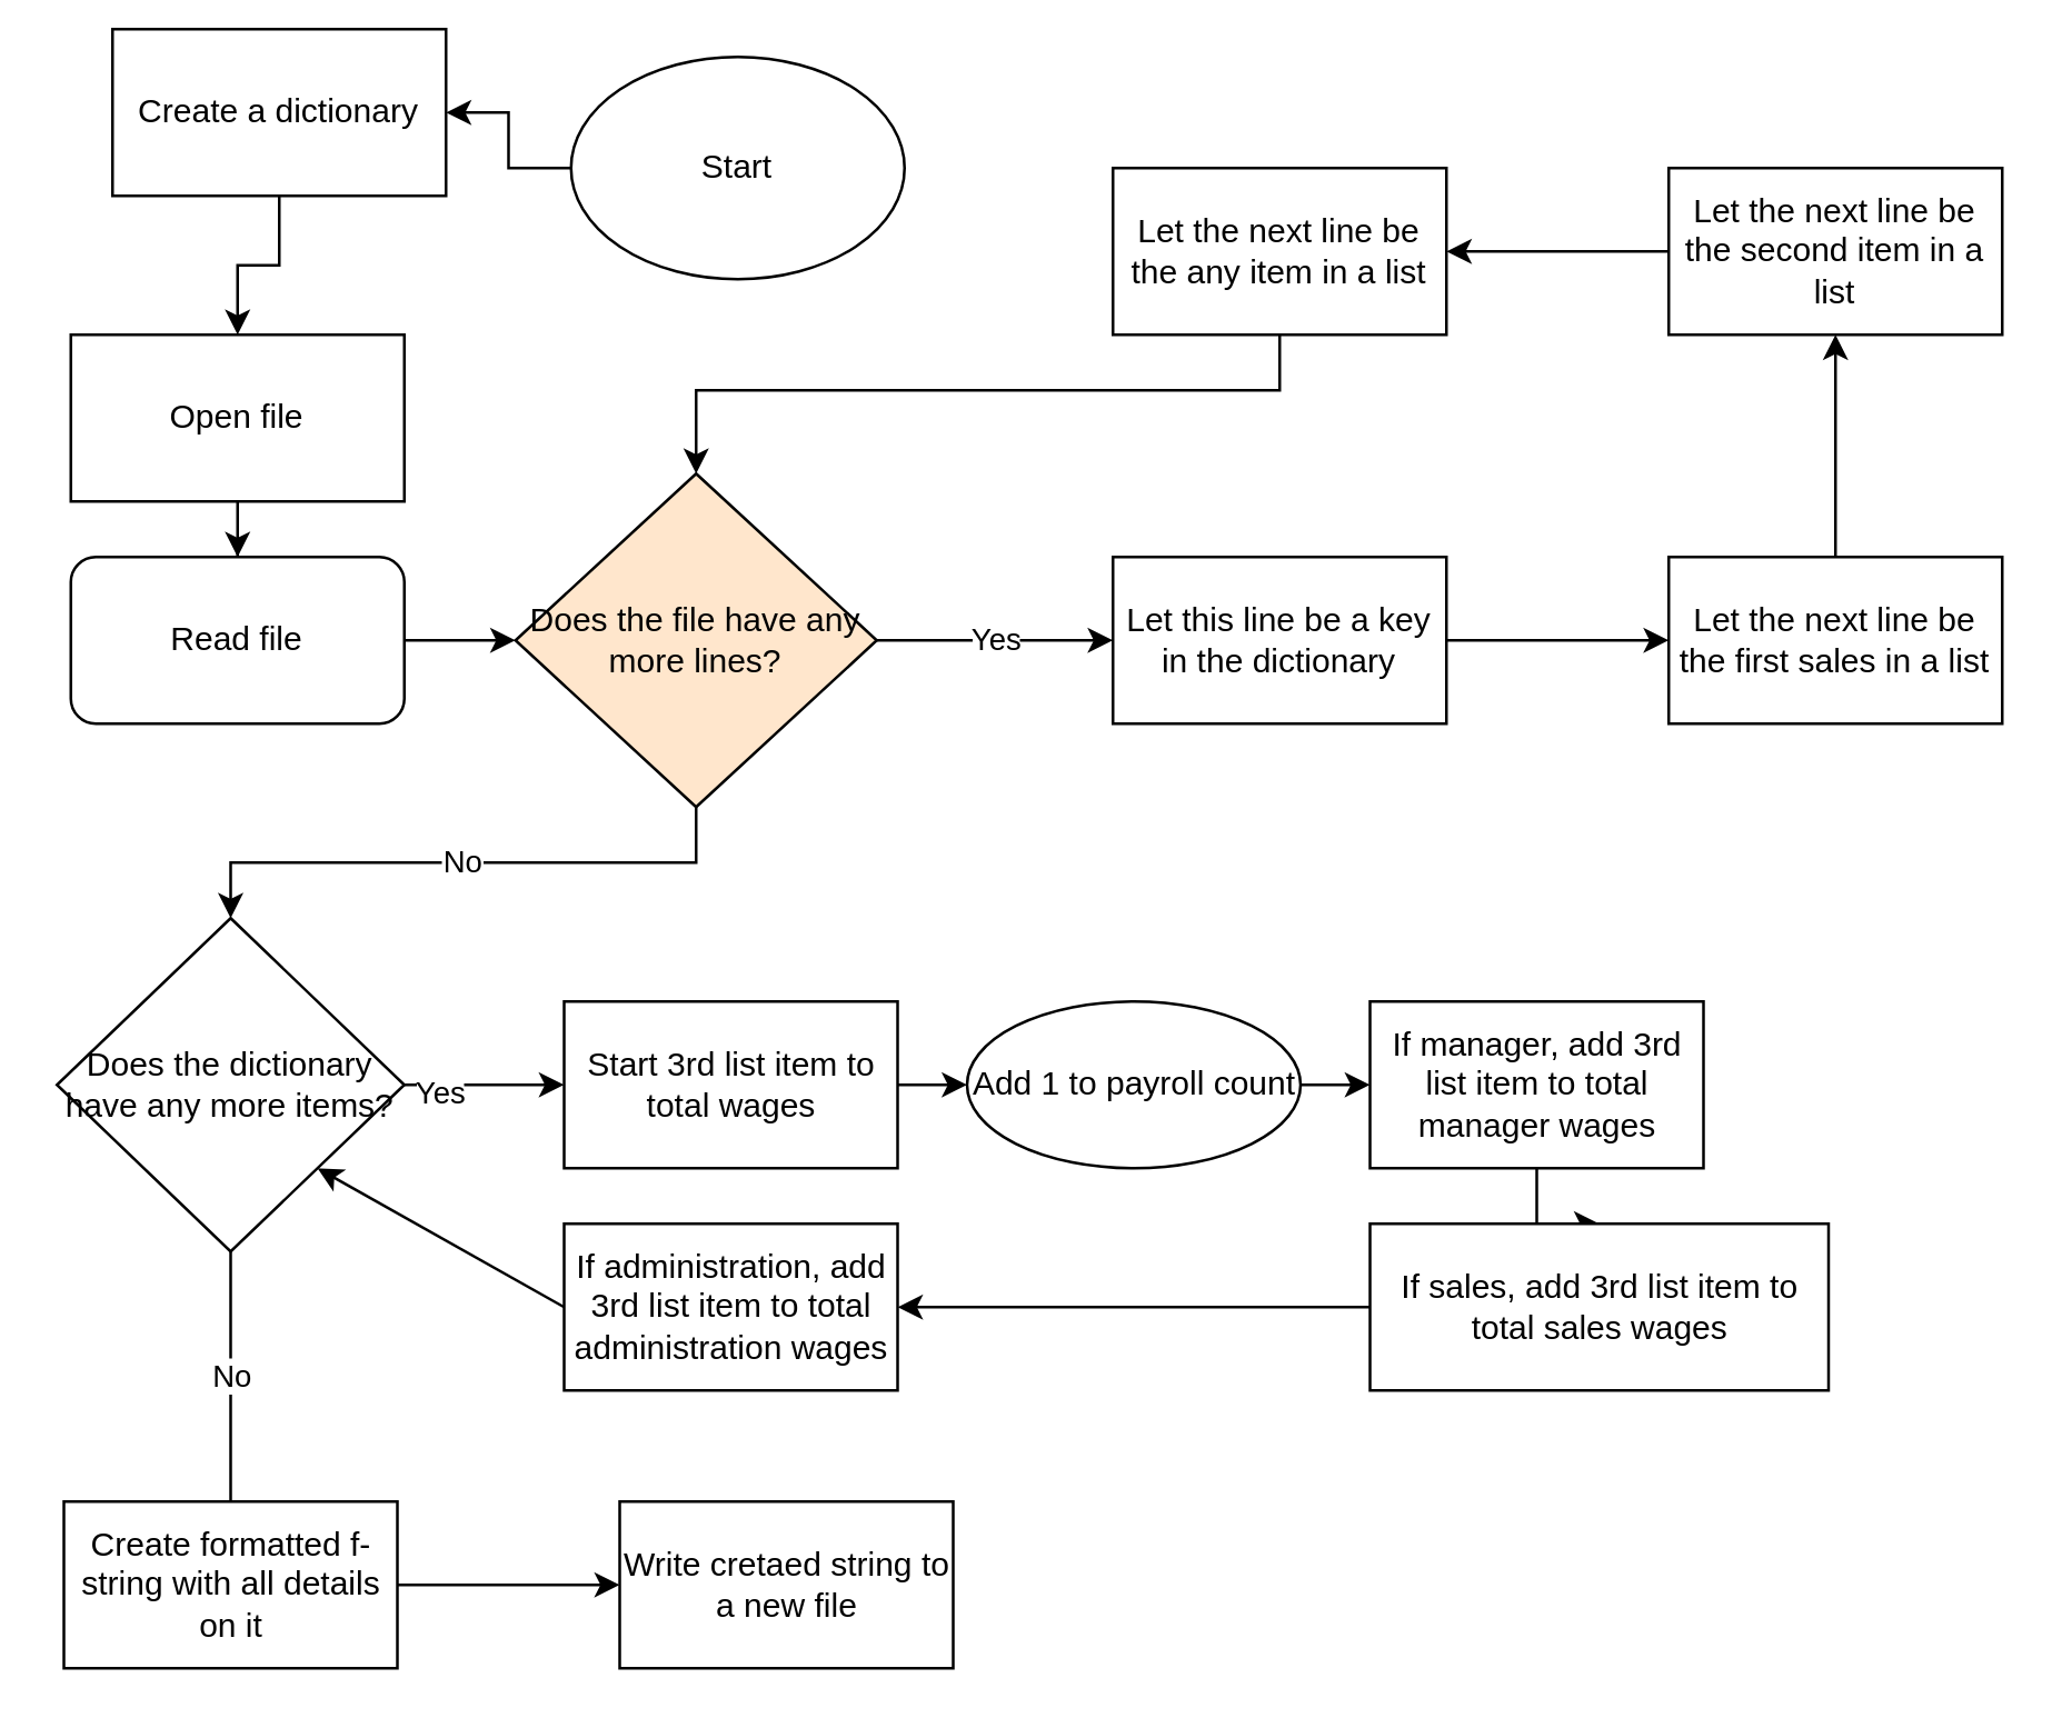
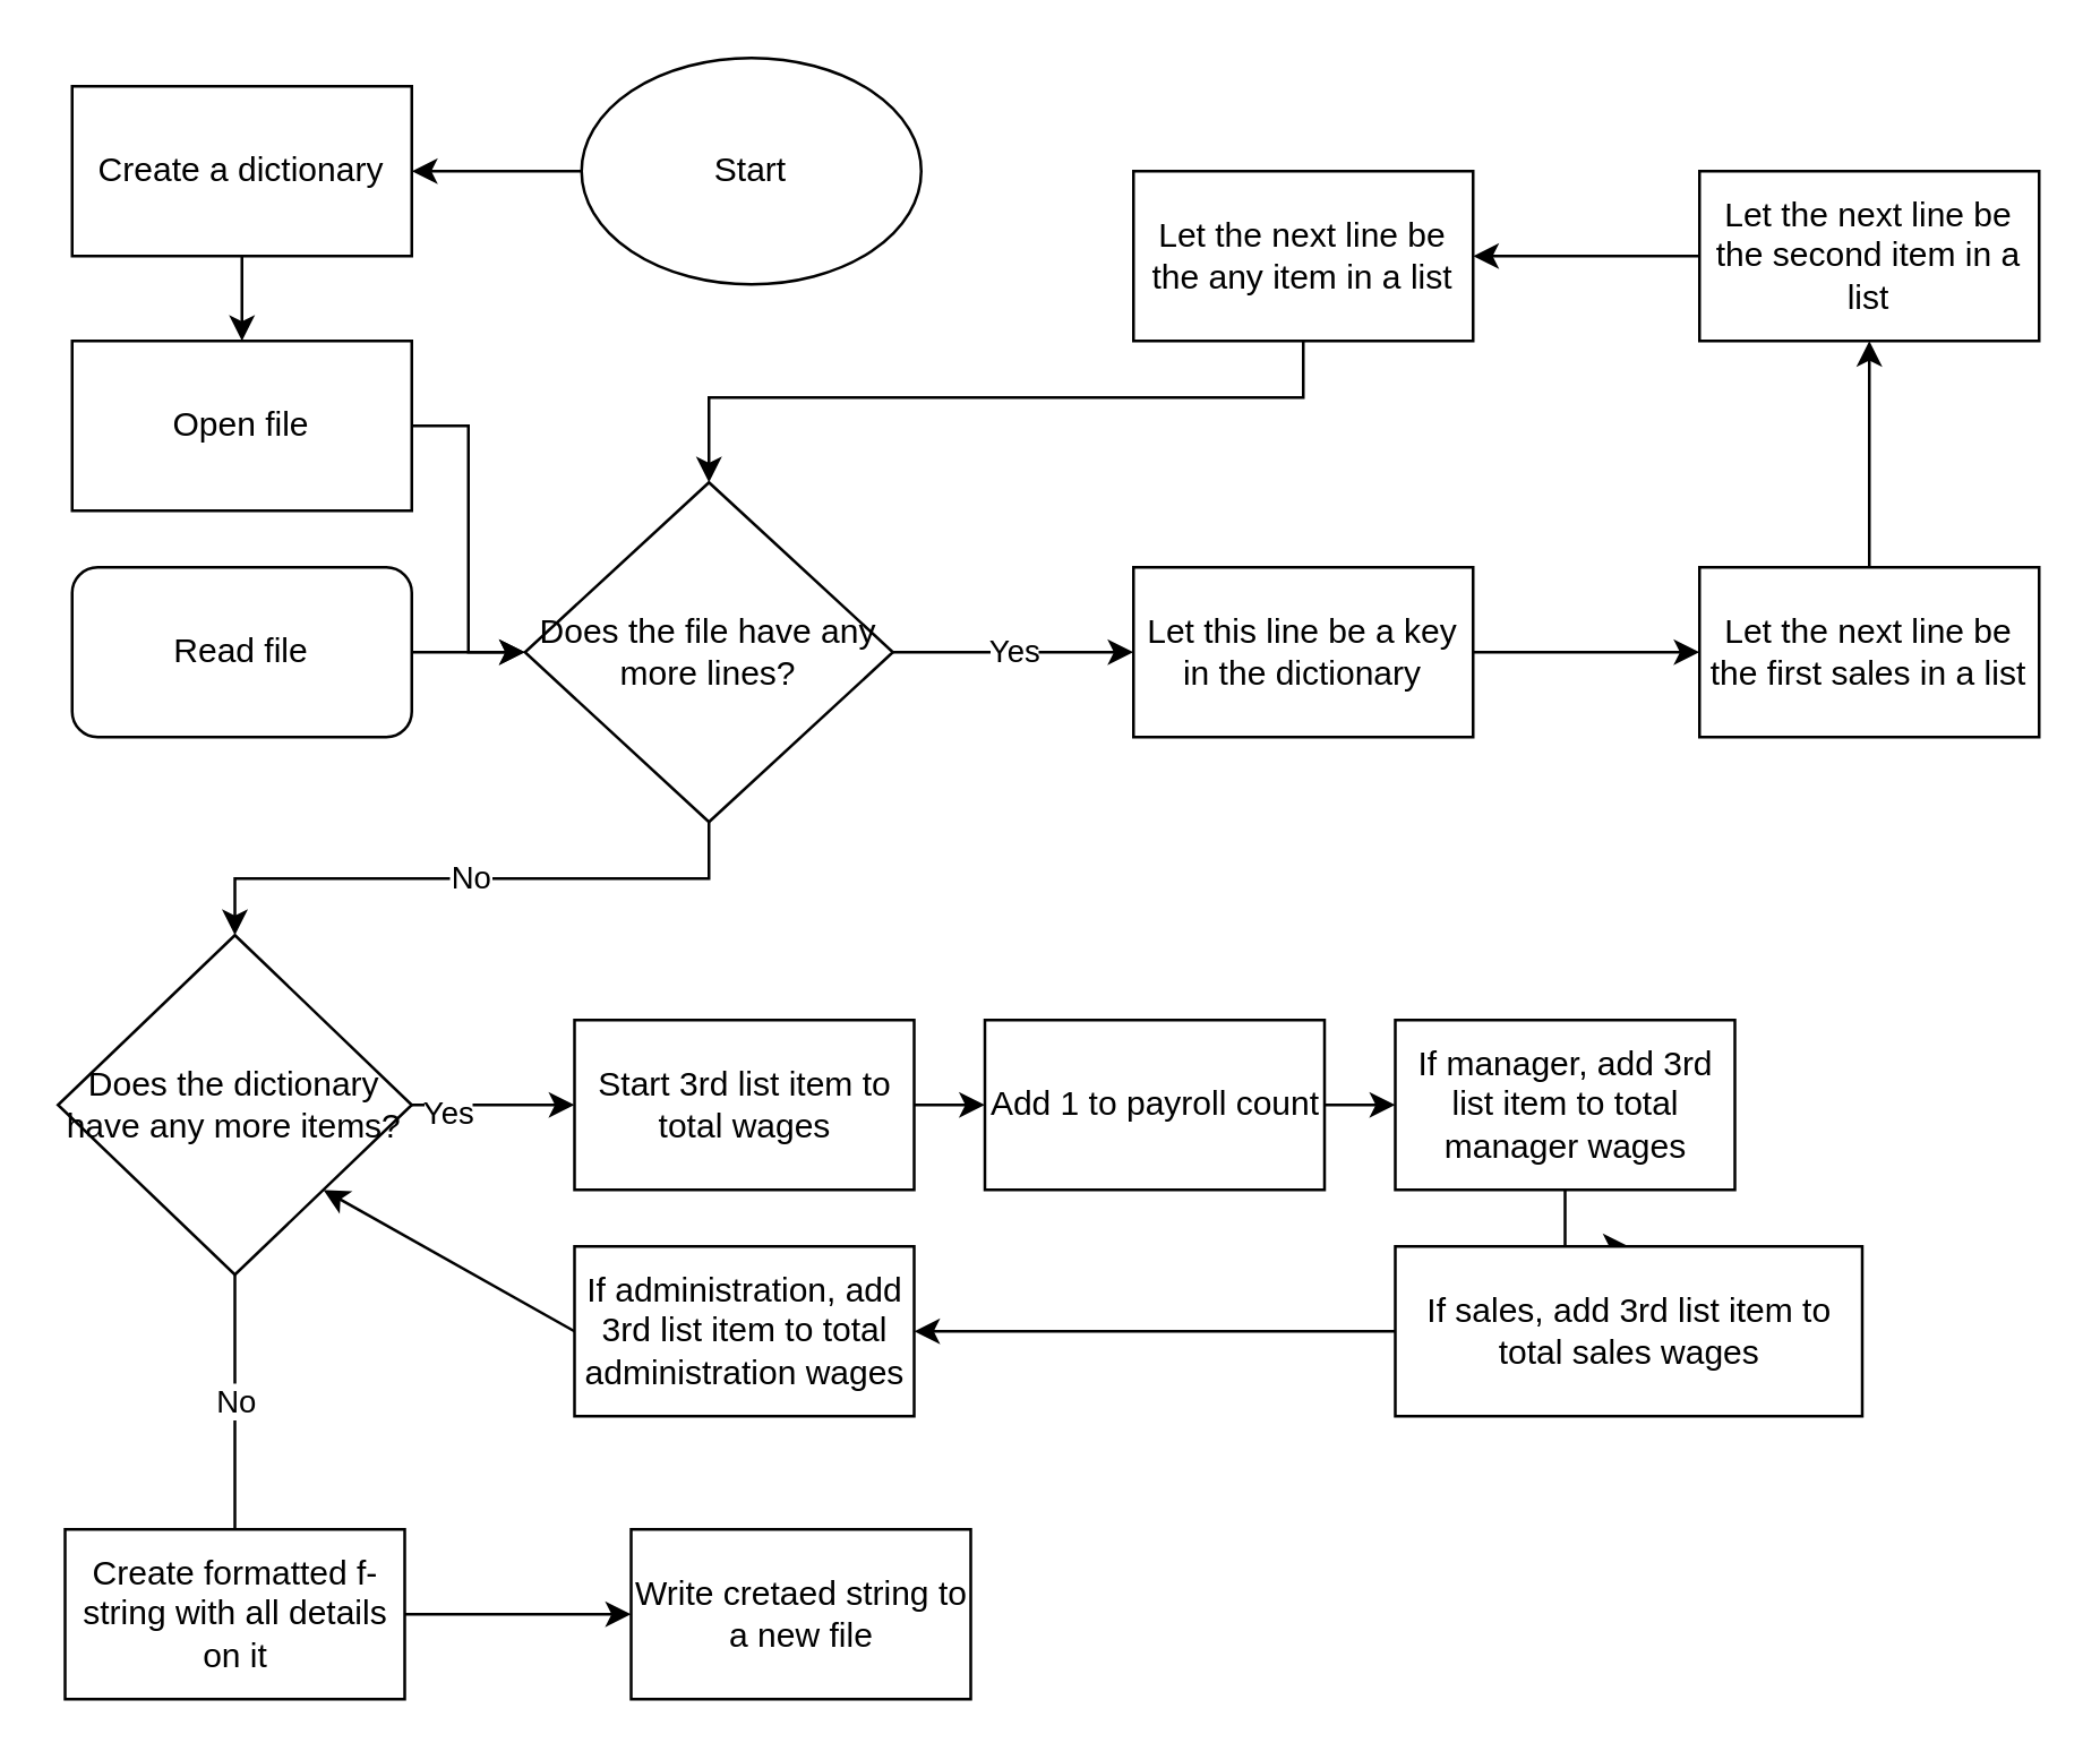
  <mxCell id="0" />
  <mxCell id="1" parent="0" />
  <mxCell id="2" value="" style="edgeStyle=orthogonalEdgeStyle;rounded=0;orthogonalLoop=1;jettySize=auto;html=1;" parent="1" source="3" target="14" edge="1"><mxGeometry relative="1" as="geometry" /></mxCell>
  <mxCell id="3" value="Start" style="ellipse;whiteSpace=wrap;html=1;" parent="1" vertex="1"><mxGeometry x="205" y="20" width="120" height="80" as="geometry" /></mxCell>
- <mxCell id="4" value="" style="edgeStyle=orthogonalEdgeStyle;rounded=0;orthogonalLoop=1;jettySize=auto;html=1;" parent="1" source="5" target="7" edge="1"><mxGeometry relative="1" as="geometry" /></mxCell>
+ <mxCell id="4" value="" style="edgeStyle=orthogonalEdgeStyle;rounded=0;orthogonalLoop=1;jettySize=auto;html=1;" parent="1" source="5" target="10" edge="1"><mxGeometry relative="1" as="geometry" /></mxCell>
  <mxCell id="5" value="Open file" style="whiteSpace=wrap;html=1;" parent="1" vertex="1"><mxGeometry x="25" y="120" width="120" height="60" as="geometry" /></mxCell>
  <mxCell id="6" value="" style="edgeStyle=orthogonalEdgeStyle;rounded=0;orthogonalLoop=1;jettySize=auto;html=1;" parent="1" source="7" target="10" edge="1"><mxGeometry relative="1" as="geometry" /></mxCell>
  <mxCell id="7" value="Read file" style="whiteSpace=wrap;html=1;rounded=1;" parent="1" vertex="1"><mxGeometry x="25" y="200" width="120" height="60" as="geometry" /></mxCell>
  <mxCell id="8" value="Yes" style="edgeStyle=orthogonalEdgeStyle;rounded=0;orthogonalLoop=1;jettySize=auto;html=1;" parent="1" source="10" target="12" edge="1"><mxGeometry relative="1" as="geometry" /></mxCell>
  <mxCell id="9" value="No" style="edgeStyle=orthogonalEdgeStyle;rounded=0;orthogonalLoop=1;jettySize=auto;html=1;exitX=0.5;exitY=1;exitDx=0;exitDy=0;" edge="1" parent="1" source="10" target="24"><mxGeometry relative="1" as="geometry" /></mxCell>
- <mxCell id="10" value="Does the file have any more lines?" style="rhombus;whiteSpace=wrap;html=1;fillColor=#ffe6cc;" parent="1" vertex="1"><mxGeometry x="185" y="170" width="130" height="120" as="geometry" /></mxCell>
+ <mxCell id="10" value="Does the file have any more lines?" style="rhombus;whiteSpace=wrap;html=1;" parent="1" vertex="1"><mxGeometry x="185" y="170" width="130" height="120" as="geometry" /></mxCell>
  <mxCell id="11" value="" style="edgeStyle=orthogonalEdgeStyle;rounded=0;orthogonalLoop=1;jettySize=auto;html=1;" parent="1" source="12" target="16" edge="1"><mxGeometry relative="1" as="geometry" /></mxCell>
  <mxCell id="12" value="Let this line be a key in the dictionary" style="whiteSpace=wrap;html=1;" parent="1" vertex="1"><mxGeometry x="400" y="200" width="120" height="60" as="geometry" /></mxCell>
  <mxCell id="13" value="" style="edgeStyle=orthogonalEdgeStyle;rounded=0;orthogonalLoop=1;jettySize=auto;html=1;" parent="1" source="14" target="5" edge="1"><mxGeometry relative="1" as="geometry" /></mxCell>
- <mxCell id="14" value="Create a dictionary" style="whiteSpace=wrap;html=1;" parent="1" vertex="1"><mxGeometry x="40" y="10" width="120" height="60" as="geometry" /></mxCell>
+ <mxCell id="14" value="Create a dictionary" style="whiteSpace=wrap;html=1;" parent="1" vertex="1"><mxGeometry x="25" y="30" width="120" height="60" as="geometry" /></mxCell>
  <mxCell id="15" value="" style="edgeStyle=orthogonalEdgeStyle;rounded=0;orthogonalLoop=1;jettySize=auto;html=1;" parent="1" source="16" target="18" edge="1"><mxGeometry relative="1" as="geometry" /></mxCell>
  <mxCell id="16" value="Let the next line be the first sales in a list" style="whiteSpace=wrap;html=1;" parent="1" vertex="1"><mxGeometry x="600" y="200" width="120" height="60" as="geometry" /></mxCell>
  <mxCell id="17" value="" style="edgeStyle=orthogonalEdgeStyle;rounded=0;orthogonalLoop=1;jettySize=auto;html=1;" parent="1" source="18" target="20" edge="1"><mxGeometry relative="1" as="geometry" /></mxCell>
  <mxCell id="18" value="Let the next line be the second item in a list" style="whiteSpace=wrap;html=1;" parent="1" vertex="1"><mxGeometry x="600" y="60" width="120" height="60" as="geometry" /></mxCell>
  <mxCell id="19" value="" style="edgeStyle=orthogonalEdgeStyle;rounded=0;orthogonalLoop=1;jettySize=auto;html=1;entryX=0.5;entryY=0;entryDx=0;entryDy=0;" parent="1" source="20" target="10" edge="1"><mxGeometry relative="1" as="geometry"><Array as="points"><mxPoint x="460" y="140" /><mxPoint x="250" y="140" /></Array></mxGeometry></mxCell>
  <mxCell id="20" value="Let the next line be the any item in a list" style="whiteSpace=wrap;html=1;" parent="1" vertex="1"><mxGeometry x="400" y="60" width="120" height="60" as="geometry" /></mxCell>
  <mxCell id="21" value="" style="edgeStyle=orthogonalEdgeStyle;rounded=0;orthogonalLoop=1;jettySize=auto;html=1;exitX=1;exitY=0.5;exitDx=0;exitDy=0;" edge="1" parent="1" source="24" target="26"><mxGeometry relative="1" as="geometry"><mxPoint x="172.464" y="390.034" as="sourcePoint" /><Array as="points" /></mxGeometry></mxCell>
  <mxCell id="22" value="Yes" style="edgeLabel;html=1;align=center;verticalAlign=middle;resizable=0;points=[];" vertex="1" connectable="0" parent="21"><mxGeometry x="-0.6" y="-2" relative="1" as="geometry"><mxPoint as="offset" /></mxGeometry></mxCell>
  <mxCell id="23" value="No" style="edgeStyle=orthogonalEdgeStyle;rounded=0;orthogonalLoop=1;jettySize=auto;html=1;endArrow=none;" edge="1" parent="1" source="24" target="36"><mxGeometry relative="1" as="geometry" /></mxCell>
  <mxCell id="24" value="Does the dictionary have any more items?" style="rhombus;whiteSpace=wrap;html=1;" vertex="1" parent="1"><mxGeometry x="20" y="330" width="125" height="120" as="geometry" /></mxCell>
  <mxCell id="25" value="" style="edgeStyle=orthogonalEdgeStyle;rounded=0;orthogonalLoop=1;jettySize=auto;html=1;" edge="1" parent="1" source="26" target="28"><mxGeometry relative="1" as="geometry" /></mxCell>
  <mxCell id="26" value="Start 3rd list item to total wages" style="whiteSpace=wrap;html=1;" vertex="1" parent="1"><mxGeometry x="202.5" y="360" width="120" height="60" as="geometry" /></mxCell>
  <mxCell id="27" value="" style="edgeStyle=orthogonalEdgeStyle;rounded=0;orthogonalLoop=1;jettySize=auto;html=1;" edge="1" parent="1" source="28" target="30"><mxGeometry relative="1" as="geometry" /></mxCell>
- <mxCell id="28" value="Add 1 to payroll count" style="ellipse;whiteSpace=wrap;html=1;" vertex="1" parent="1"><mxGeometry x="347.5" y="360" width="120" height="60" as="geometry" /></mxCell>
+ <mxCell id="28" value="Add 1 to payroll count" style="whiteSpace=wrap;html=1;" vertex="1" parent="1"><mxGeometry x="347.5" y="360" width="120" height="60" as="geometry" /></mxCell>
  <mxCell id="29" value="" style="edgeStyle=orthogonalEdgeStyle;rounded=0;orthogonalLoop=1;jettySize=auto;html=1;" edge="1" parent="1" source="30" target="32"><mxGeometry relative="1" as="geometry" /></mxCell>
  <mxCell id="30" value="If manager, add 3rd list item to total manager wages" style="whiteSpace=wrap;html=1;" vertex="1" parent="1"><mxGeometry x="492.5" y="360" width="120" height="60" as="geometry" /></mxCell>
  <mxCell id="31" value="" style="edgeStyle=orthogonalEdgeStyle;rounded=0;orthogonalLoop=1;jettySize=auto;html=1;" edge="1" parent="1" source="32" target="33"><mxGeometry relative="1" as="geometry" /></mxCell>
  <mxCell id="32" value="If sales, add 3rd list item to total sales wages" style="whiteSpace=wrap;html=1;" vertex="1" parent="1"><mxGeometry x="492.5" y="440" width="165" height="60" as="geometry" /></mxCell>
  <mxCell id="33" value="If administration, add 3rd list item to total administration wages" style="whiteSpace=wrap;html=1;" vertex="1" parent="1"><mxGeometry x="202.5" y="440" width="120" height="60" as="geometry" /></mxCell>
  <mxCell id="34" value="" style="endArrow=classic;html=1;rounded=0;exitX=0;exitY=0.5;exitDx=0;exitDy=0;entryX=1;entryY=1;entryDx=0;entryDy=0;" edge="1" parent="1" source="33" target="24"><mxGeometry width="50" height="50" relative="1" as="geometry"><mxPoint x="332.5" y="480" as="sourcePoint" /><mxPoint x="142.5" y="420" as="targetPoint" /></mxGeometry></mxCell>
  <mxCell id="35" value="" style="edgeStyle=orthogonalEdgeStyle;rounded=0;orthogonalLoop=1;jettySize=auto;html=1;" edge="1" parent="1" source="36" target="37"><mxGeometry relative="1" as="geometry" /></mxCell>
  <mxCell id="36" value="Create formatted f-string with all details on it" style="whiteSpace=wrap;html=1;" vertex="1" parent="1"><mxGeometry x="22.5" y="540" width="120" height="60" as="geometry" /></mxCell>
  <mxCell id="37" value="Write cretaed string to a new file" style="whiteSpace=wrap;html=1;" vertex="1" parent="1"><mxGeometry x="222.5" y="540" width="120" height="60" as="geometry" /></mxCell>
